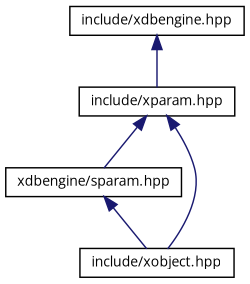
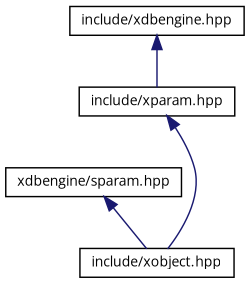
  digraph {
    fontname="Open Sans"
    node [color=black fillcolor=white fontname="Open Sans" fontsize=10 shape=record style=filled]
    edge [color=midnightblue dir=back fontname="Open Sans" fontsize=10 labelfontname=Helvetica labelfontsize=10 style=solid]
    n1 [height=0.2 label="include/xparam.hpp" width=0.4]
    n2 [height=0.2 label="xdbengine/sparam.hpp" width=0.4]
    n3 [height=0.2 label="include/xobject.hpp" width=0.4]
    n4 [height=0.2 label="include/xdbengine.hpp" width=0.4]
-   n1 -> n2
    n1 -> n3
    n2 -> n3
    n4 -> n1
  }
